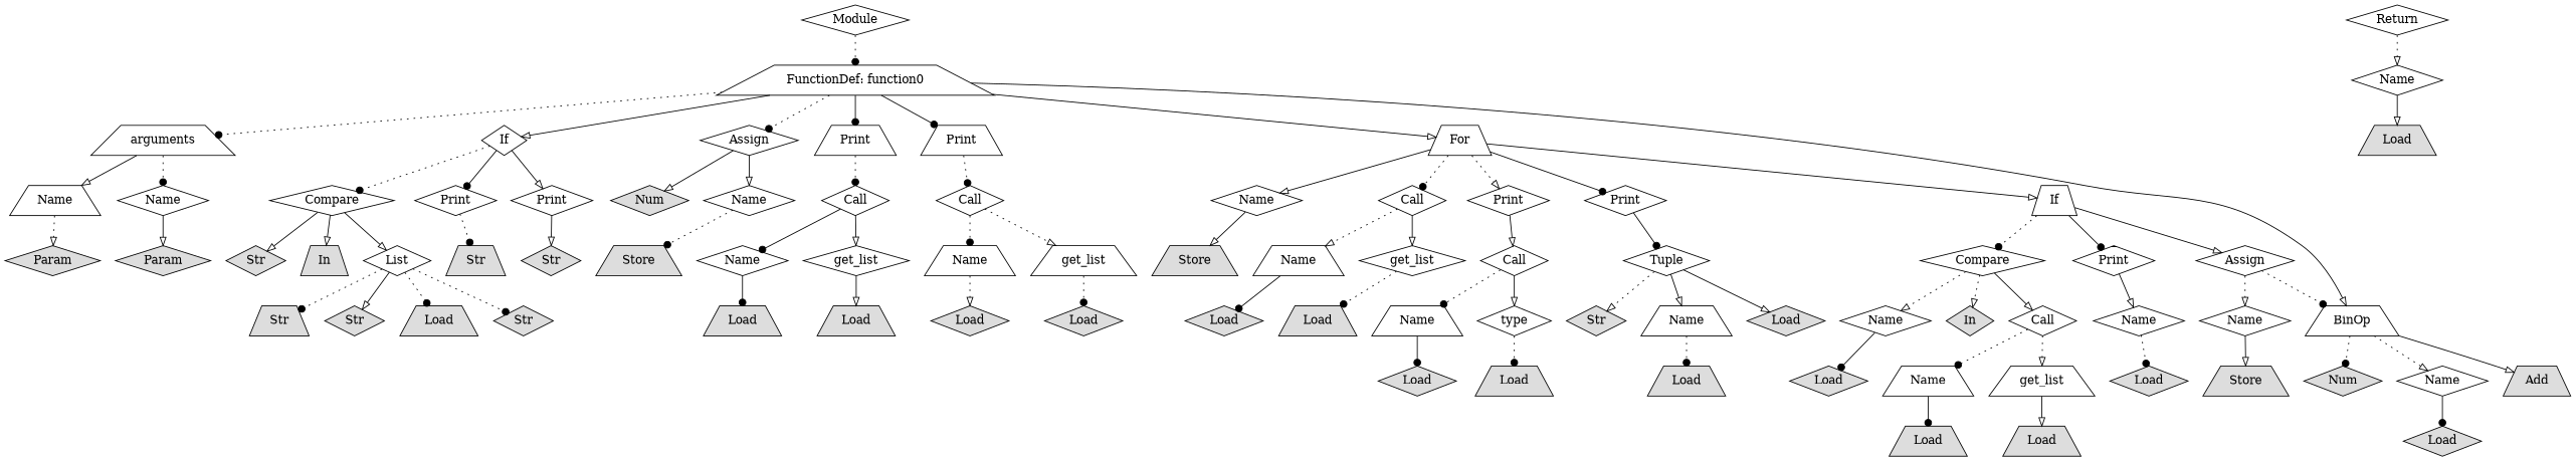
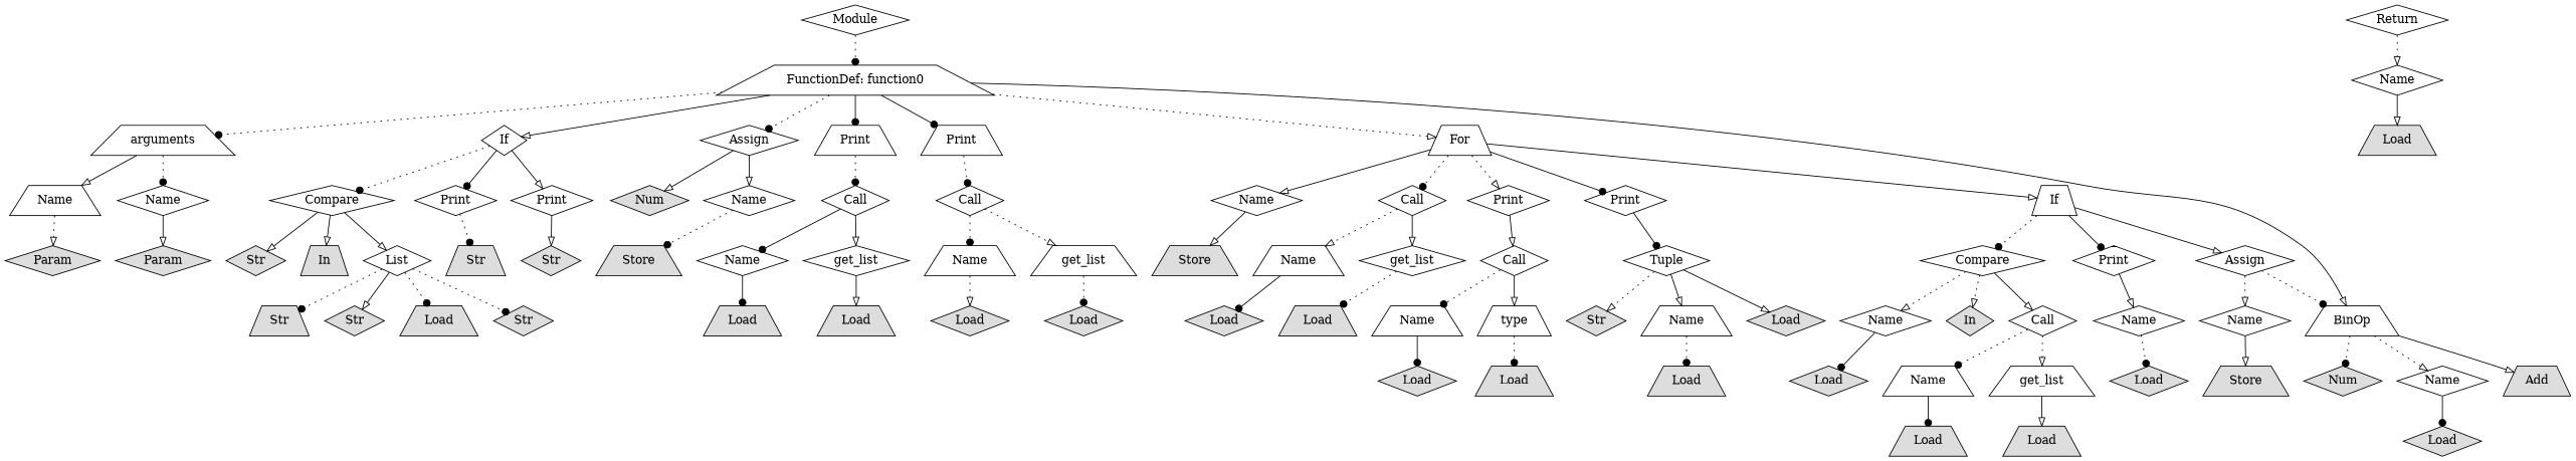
  digraph {
    node [shape=diamond]
    edge [arrowhead=onormal style=solid]
    n1 [label=Module]
    n2 [label="FunctionDef: function0" shape=trapezium]
    n3 [label=arguments shape=trapezium]
    n4 [label=If]
    n5 [label=Assign]
    n6 [label=Print shape=trapezium]
    n7 [label=Print shape=trapezium]
    n8 [label=For shape=trapezium]
    n9 [label=BinOp shape=trapezium]
    n10 [label=Name]
    n11 [label=Name shape=trapezium]
    n12 [label=Compare]
    n13 [label=Print]
    n14 [label=Print]
    n15 [label=Name]
    n16 [fillcolor="#dddddd" label=Num style=filled]
    n17 [label=Call]
    n18 [label=Call]
    n19 [label=Name]
    n20 [label=Call]
    n21 [label=Print]
    n22 [label=Print]
    n23 [label=If shape=trapezium]
    n24 [label=Return]
    n25 [label=Name]
    n26 [fillcolor="#dddddd" label=Param style=filled]
    n27 [fillcolor="#dddddd" label=Param style=filled]
    n28 [fillcolor="#dddddd" label=Str style=filled]
    n29 [fillcolor="#dddddd" label=In shape=trapezium style=filled]
    n30 [label=List]
    n31 [fillcolor="#dddddd" label=Str shape=trapezium style=filled]
    n32 [fillcolor="#dddddd" label=Str style=filled]
    n33 [fillcolor="#dddddd" label=Store shape=trapezium style=filled]
    n34 [label=get_list]
    n35 [label=Name]
    n36 [label=get_list shape=trapezium]
    n37 [label=Name shape=trapezium]
    n38 [fillcolor="#dddddd" label=Store shape=trapezium style=filled]
    n39 [label=get_list]
    n40 [label=Name shape=trapezium]
    n41 [label=Call]
    n42 [label=Tuple]
    n43 [label=Compare]
    n44 [label=Assign]
    n45 [label=Print]
    n46 [fillcolor="#dddddd" label=Load shape=trapezium style=filled]
    n47 [fillcolor="#dddddd" label=Str style=filled]
    n48 [fillcolor="#dddddd" label=Str shape=trapezium style=filled]
    n49 [fillcolor="#dddddd" label=Str style=filled]
    n50 [fillcolor="#dddddd" label=Load shape=trapezium style=filled]
    n51 [fillcolor="#dddddd" label=Load shape=trapezium style=filled]
    n52 [fillcolor="#dddddd" label=Load shape=trapezium style=filled]
    n53 [fillcolor="#dddddd" label=Load style=filled]
    n54 [fillcolor="#dddddd" label=Load style=filled]
    n55 [fillcolor="#dddddd" label=Load shape=trapezium style=filled]
    n56 [fillcolor="#dddddd" label=Load style=filled]
-   n57 [label=type]
+   n57 [label=type shape=trapezium]
    n58 [label=Name shape=trapezium]
    n59 [fillcolor="#dddddd" label=Str style=filled]
    n60 [label=Name shape=trapezium]
    n61 [fillcolor="#dddddd" label=Load style=filled]
    n62 [label=Name]
    n63 [fillcolor="#dddddd" label=In style=filled]
    n64 [label=Call]
    n65 [label=Name]
    n66 [label=Name]
    n67 [fillcolor="#dddddd" label=Load shape=trapezium style=filled]
    n68 [fillcolor="#dddddd" label=Load style=filled]
    n69 [fillcolor="#dddddd" label=Load shape=trapezium style=filled]
    n70 [fillcolor="#dddddd" label=Load style=filled]
    n71 [label=get_list shape=trapezium]
    n72 [label=Name shape=trapezium]
    n73 [fillcolor="#dddddd" label=Store shape=trapezium style=filled]
    n74 [label=Name]
    n75 [fillcolor="#dddddd" label=Add shape=trapezium style=filled]
    n76 [fillcolor="#dddddd" label=Num style=filled]
    n77 [fillcolor="#dddddd" label=Load style=filled]
    n78 [fillcolor="#dddddd" label=Load shape=trapezium style=filled]
    n79 [fillcolor="#dddddd" label=Load shape=trapezium style=filled]
    n80 [fillcolor="#dddddd" label=Load style=filled]
    n1 -> n2 [arrowhead=dot style=dotted]
    n2 -> n3 [arrowhead=dot style=dotted]
    n2 -> n4
    n2 -> n5 [arrowhead=dot style=dotted]
    n2 -> n6 [arrowhead=dot]
    n2 -> n7 [arrowhead=dot]
-   n2 -> n8
+   n2 -> n8 [style=dotted]
    n2 -> n9
    n3 -> n10 [arrowhead=dot style=dotted]
    n3 -> n11
    n4 -> n12 [arrowhead=dot style=dotted]
    n4 -> n13 [arrowhead=dot]
    n4 -> n14
    n5 -> n15
    n5 -> n16
    n6 -> n17 [arrowhead=dot style=dotted]
    n7 -> n18 [arrowhead=dot style=dotted]
    n8 -> n19
    n8 -> n20 [arrowhead=dot style=dotted]
    n8 -> n21 [style=dotted]
    n8 -> n22 [arrowhead=dot]
    n8 -> n23
    n9 -> n74 [style=dotted]
    n9 -> n75
    n9 -> n76 [arrowhead=dot style=dotted]
    n10 -> n26
    n11 -> n27 [style=dotted]
    n12 -> n28
    n12 -> n29
    n12 -> n30
    n13 -> n31 [arrowhead=dot style=dotted]
    n14 -> n32
    n15 -> n33 [arrowhead=dot style=dotted]
    n17 -> n34
    n17 -> n35 [arrowhead=dot]
    n18 -> n36 [style=dotted]
    n18 -> n37 [arrowhead=dot style=dotted]
    n19 -> n38
    n20 -> n39
    n20 -> n40 [style=dotted]
    n21 -> n41
    n22 -> n42 [arrowhead=dot]
    n23 -> n43 [arrowhead=dot style=dotted]
    n23 -> n44
    n23 -> n45 [arrowhead=dot]
    n24 -> n25 [style=dotted]
    n25 -> n46
    n30 -> n47 [arrowhead=dot style=dotted]
    n30 -> n48 [arrowhead=dot style=dotted]
    n30 -> n49
    n30 -> n50 [arrowhead=dot style=dotted]
    n34 -> n51
    n35 -> n52 [arrowhead=dot]
    n36 -> n53 [arrowhead=dot style=dotted]
    n37 -> n54 [style=dotted]
    n39 -> n55 [arrowhead=dot style=dotted]
    n40 -> n56 [arrowhead=dot]
    n41 -> n57
    n41 -> n58 [arrowhead=dot style=dotted]
    n42 -> n59 [style=dotted]
    n42 -> n60
    n42 -> n61
    n43 -> n62 [style=dotted]
    n43 -> n63 [style=dotted]
    n43 -> n64
    n44 -> n9 [arrowhead=dot style=dotted]
    n44 -> n65 [style=dotted]
    n45 -> n66
    n57 -> n67 [arrowhead=dot style=dotted]
    n58 -> n68 [arrowhead=dot]
    n60 -> n69 [arrowhead=dot style=dotted]
    n62 -> n70 [arrowhead=dot]
    n64 -> n71 [style=dotted]
    n64 -> n72 [arrowhead=dot style=dotted]
    n65 -> n73
    n66 -> n77 [arrowhead=dot style=dotted]
    n71 -> n78
    n72 -> n79 [arrowhead=dot]
    n74 -> n80 [arrowhead=dot]
  }
